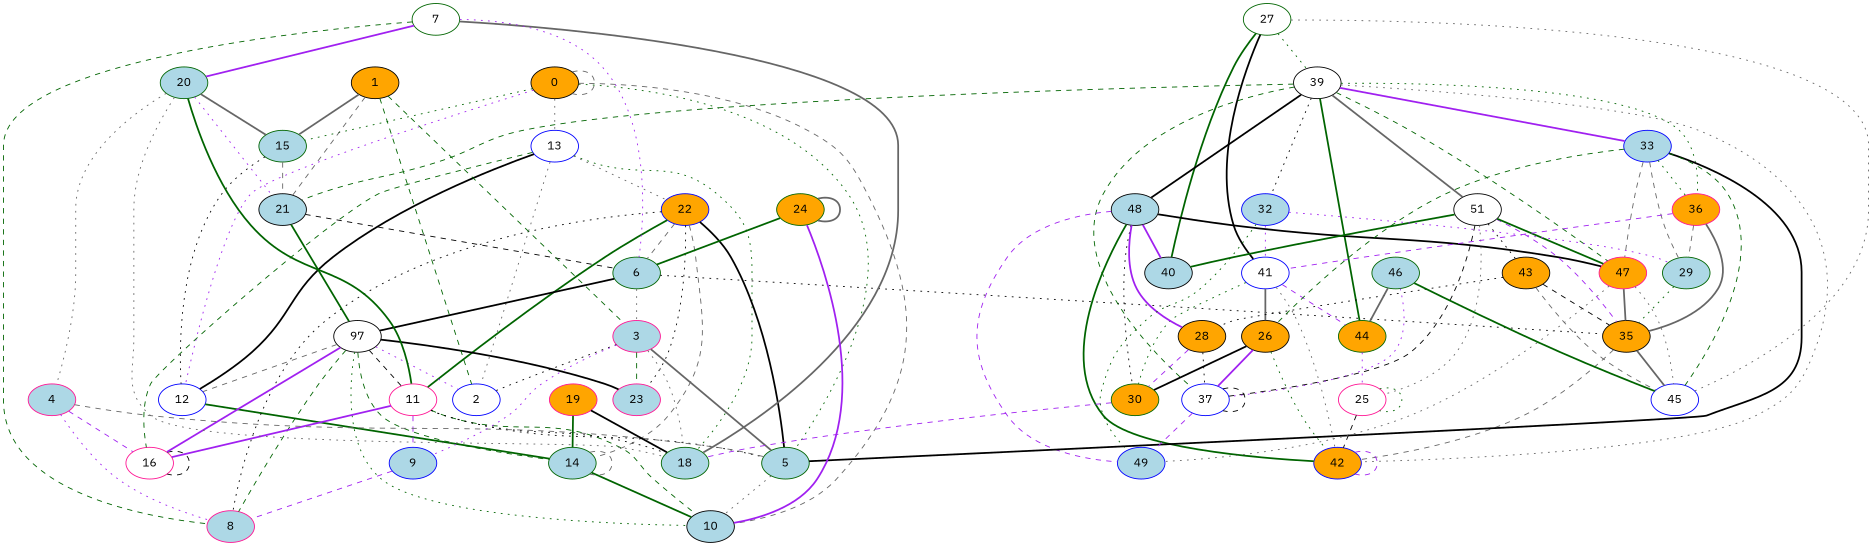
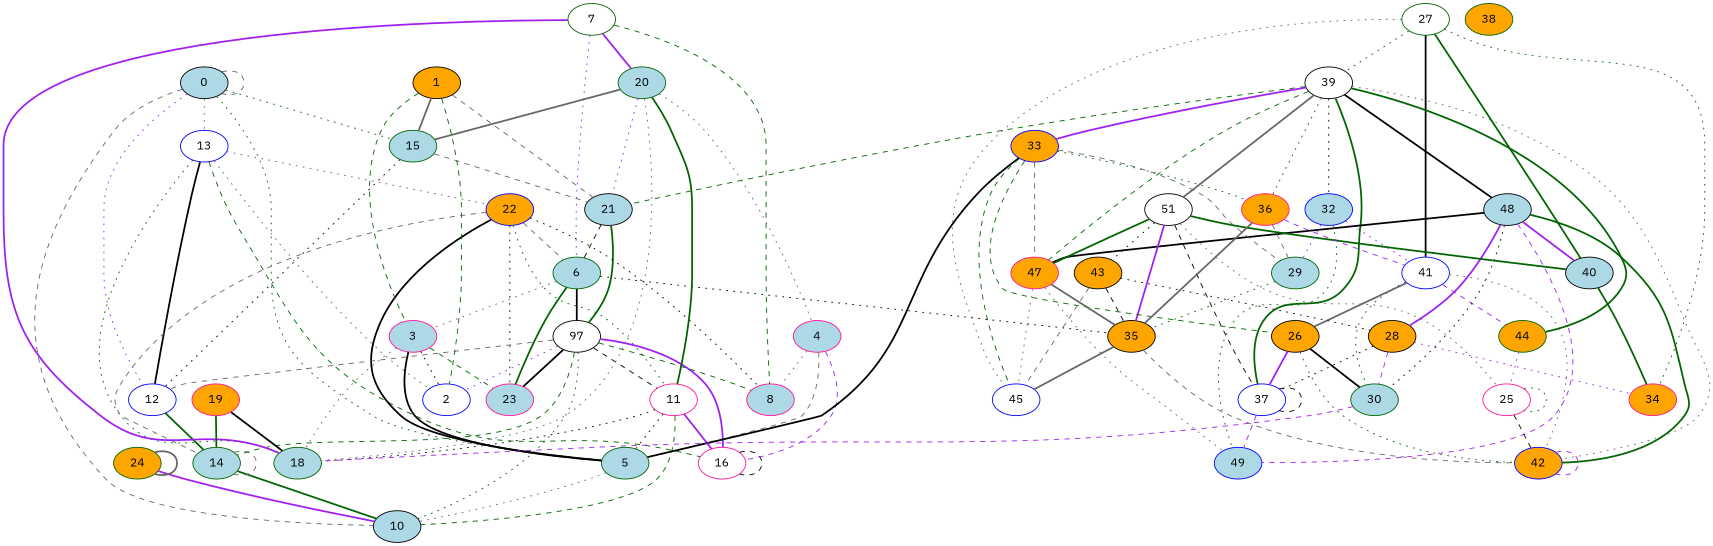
  graph {
    fontname="IBM Plex Sans"
    node [cluster=1 color=darkgreen fillcolor=lightblue fontname="IBM Plex Sans" style=filled]
    edge [color=darkgreen fontname="IBM Plex Sans" style=dotted]
-   0 [color=black fillcolor=orange]
+   0 [color=black]
    15
    13 [color=blue fillcolor=white]
    12 [color=blue fillcolor=white]
    5
    10 [color=black]
    21 [color=black]
    18
    2 [color=blue fillcolor=white]
    16 [color=deeppink fillcolor=white]
    22 [color=blue fillcolor=orange]
    14
    6
    n14 [color=black fillcolor=white label=97]
    8 [color=deeppink]
    11 [color=deeppink fillcolor=white]
    23 [color=deeppink]
    7 [fillcolor=white]
    20
    4 [color=deeppink]
    3 [color=deeppink]
    35 [cluster=2 color=black fillcolor=orange]
-   9 [color=blue]
    45 [cluster=2 color=blue fillcolor=white]
    42 [cluster=2 color=blue fillcolor=orange]
    27 [cluster=2 fillcolor=white]
    39 [cluster=2 color=black fillcolor=white]
    40 [cluster=2 color=black]
    41 [cluster=2 color=blue fillcolor=white]
+   34 [cluster=2 color=deeppink fillcolor=orange]
    48 [cluster=2 color=black]
    n32 [cluster=2 color=black fillcolor=white label=51]
    32 [cluster=2 color=blue]
-   33 [cluster=2 color=blue]
+   33 [cluster=2 color=blue fillcolor=orange]
    36 [cluster=2 color=deeppink fillcolor=orange]
    44 [cluster=2 fillcolor=orange]
    47 [cluster=2 color=deeppink fillcolor=orange]
    37 [cluster=2 color=blue fillcolor=white]
-   30 [cluster=2 fillcolor=orange]
+   30 [cluster=2]
    26 [cluster=2 color=black fillcolor=orange]
    28 [cluster=2 color=black fillcolor=orange]
    49 [cluster=2 color=blue]
    43 [cluster=2 color=black fillcolor=orange]
    25 [cluster=2 color=deeppink fillcolor=white]
    29 [cluster=2]
    1 [color=black fillcolor=orange]
    24 [fillcolor=orange]
-   46 [cluster=2]
    19 [color=deeppink fillcolor=orange]
+   38 [cluster=2 fillcolor=orange]
    0 -- 0 [color=gray40 style=dashed]
    0 -- 15
    0 -- 13 [color=gray40]
    0 -- 12 [color=purple]
    0 -- 5
    0 -- 10 [color=gray40 style=dashed]
    15 -- 12 [color=black]
    15 -- 21 [color=gray40 style=dashed]
    13 -- 12 [color=black style=bold]
    13 -- 18
    13 -- 2 [color=gray40]
    13 -- 16 [style=dashed]
    13 -- 22 [color=gray40]
    12 -- 14 [style=bold]
    5 -- 10 [color=gray40]
    21 -- 6 [color=black style=dashed]
    21 -- n14 [style=bold]
    16 -- 16 [color=black style=dashed]
    22 -- 5 [color=black style=bold]
    22 -- 14 [color=gray40 style=dashed]
    22 -- 6 [color=gray40 style=dashed]
    22 -- 8 [color=black]
-   22 -- 11 [style=bold]
+   22 -- 11
    22 -- 23 [color=black]
    14 -- 10 [style=bold]
    14 -- 14 [color=gray40 style=dashed]
    6 -- n14 [color=black style=bold]
    6 -- 3 [color=gray40]
    6 -- 35 [color=black]
    n14 -- 12 [color=gray40 style=dashed]
    n14 -- 10
    n14 -- 2 [color=purple]
    n14 -- 16 [color=purple style=bold]
    n14 -- 14 [style=dashed]
    n14 -- 8 [style=dashed]
    n14 -- 11 [color=black style=dashed]
    n14 -- 23 [color=black style=bold]
    11 -- 5 [color=black]
    11 -- 10 [style=dashed]
    11 -- 18 [color=black]
    11 -- 16 [color=purple style=bold]
-   11 -- 9 [color=purple style=dashed]
-   7 -- 18 [color=gray40 style=bold]
+   7 -- 18 [color=purple style=bold]
    7 -- 6 [color=purple]
    7 -- 8 [style=dashed]
    7 -- 20 [color=purple style=bold]
    20 -- 15 [color=gray40 style=bold]
    20 -- 21 [color=purple]
    20 -- 18 [color=gray40]
    20 -- 11 [style=bold]
    20 -- 4 [color=gray40]
    4 -- 5 [color=gray40 style=dashed]
    4 -- 16 [color=purple style=dashed]
-   4 -- 8 [color=purple]
-   3 -- 5 [color=gray40 style=bold]
+   4 -- 8 [color=gray40]
+   3 -- 5 [color=black style=bold]
    3 -- 18 [color=gray40]
    3 -- 2 [color=black]
    3 -- 23 [style=dashed]
-   3 -- 9 [color=purple]
    35 -- 45 [color=gray40 style=bold]
    35 -- 42 [color=gray40 style=dashed]
-   9 -- 8 [color=purple style=dashed]
    42 -- 42 [color=purple style=dashed]
    27 -- 45 [color=gray40]
    27 -- 39
    27 -- 40 [style=bold]
    27 -- 41 [color=black style=bold]
+   27 -- 34
    39 -- 21 [style=dashed]
    39 -- 42 [color=gray40]
    39 -- 48 [color=black style=bold]
    39 -- n32 [color=gray40 style=bold]
    39 -- 32 [color=black]
    39 -- 33 [color=purple style=bold]
    39 -- 36
    39 -- 44 [style=bold]
    39 -- 47 [style=dashed]
-   39 -- 37 [style=dashed]
+   39 -- 37 [style=bold]
+   40 -- 34 [style=bold]
    41 -- 42 [color=gray40]
    41 -- 44 [color=purple style=dashed]
    41 -- 30
    41 -- 26 [color=gray40 style=bold]
    48 -- 42 [style=bold]
    48 -- 40 [color=purple style=bold]
    48 -- 47 [color=black style=bold]
    48 -- 30 [color=black]
    48 -- 28 [color=purple style=bold]
    48 -- 49 [color=purple style=dashed]
-   n32 -- 35 [color=purple style=dashed]
+   n32 -- 35 [color=purple style=bold]
    n32 -- 40 [style=bold]
    n32 -- 47 [style=bold]
    n32 -- 37 [color=black style=dashed]
    n32 -- 43 [color=black]
    n32 -- 25 [color=gray40]
    32 -- 41 [color=purple]
    32 -- 49
    32 -- 29 [color=purple]
    33 -- 5 [color=black style=bold]
    33 -- 45 [style=dashed]
    33 -- 36
    33 -- 47 [color=gray40 style=dashed]
    33 -- 26 [style=dashed]
    33 -- 29 [color=gray40 style=dashed]
    36 -- 35 [color=gray40 style=bold]
    36 -- 41 [color=purple style=dashed]
    36 -- 29 [color=gray40 style=dashed]
    44 -- 25 [color=purple]
    47 -- 35 [color=gray40 style=bold]
    47 -- 45 [color=gray40]
    47 -- 49 [color=gray40]
    37 -- 37 [color=black style=dashed]
    37 -- 49 [color=purple style=dashed]
    30 -- 18 [color=purple style=dashed]
    26 -- 42
    26 -- 37 [color=purple style=bold]
    26 -- 30 [color=black style=bold]
+   28 -- 34 [color=purple]
    28 -- 37 [color=black]
    28 -- 30 [color=purple style=dashed]
    43 -- 35 [color=black style=dashed]
    43 -- 45 [color=gray40 style=dashed]
    43 -- 28 [color=black]
    25 -- 42 [color=black style=dashed]
    25 -- 25
    29 -- 35
    1 -- 15 [color=gray40 style=bold]
    1 -- 21 [color=gray40 style=dashed]
    1 -- 2 [style=dashed]
    1 -- 3 [style=dashed]
    24 -- 10 [color=purple style=bold]
-   24 -- 6 [style=bold]
+   23 -- 6 [style=bold]
    24 -- 24 [color=gray40 style=bold]
-   46 -- 45 [style=bold]
-   46 -- 44 [color=gray40 style=bold]
-   46 -- 37 [color=purple]
    19 -- 18 [color=black style=bold]
    19 -- 14 [style=bold]
  }
